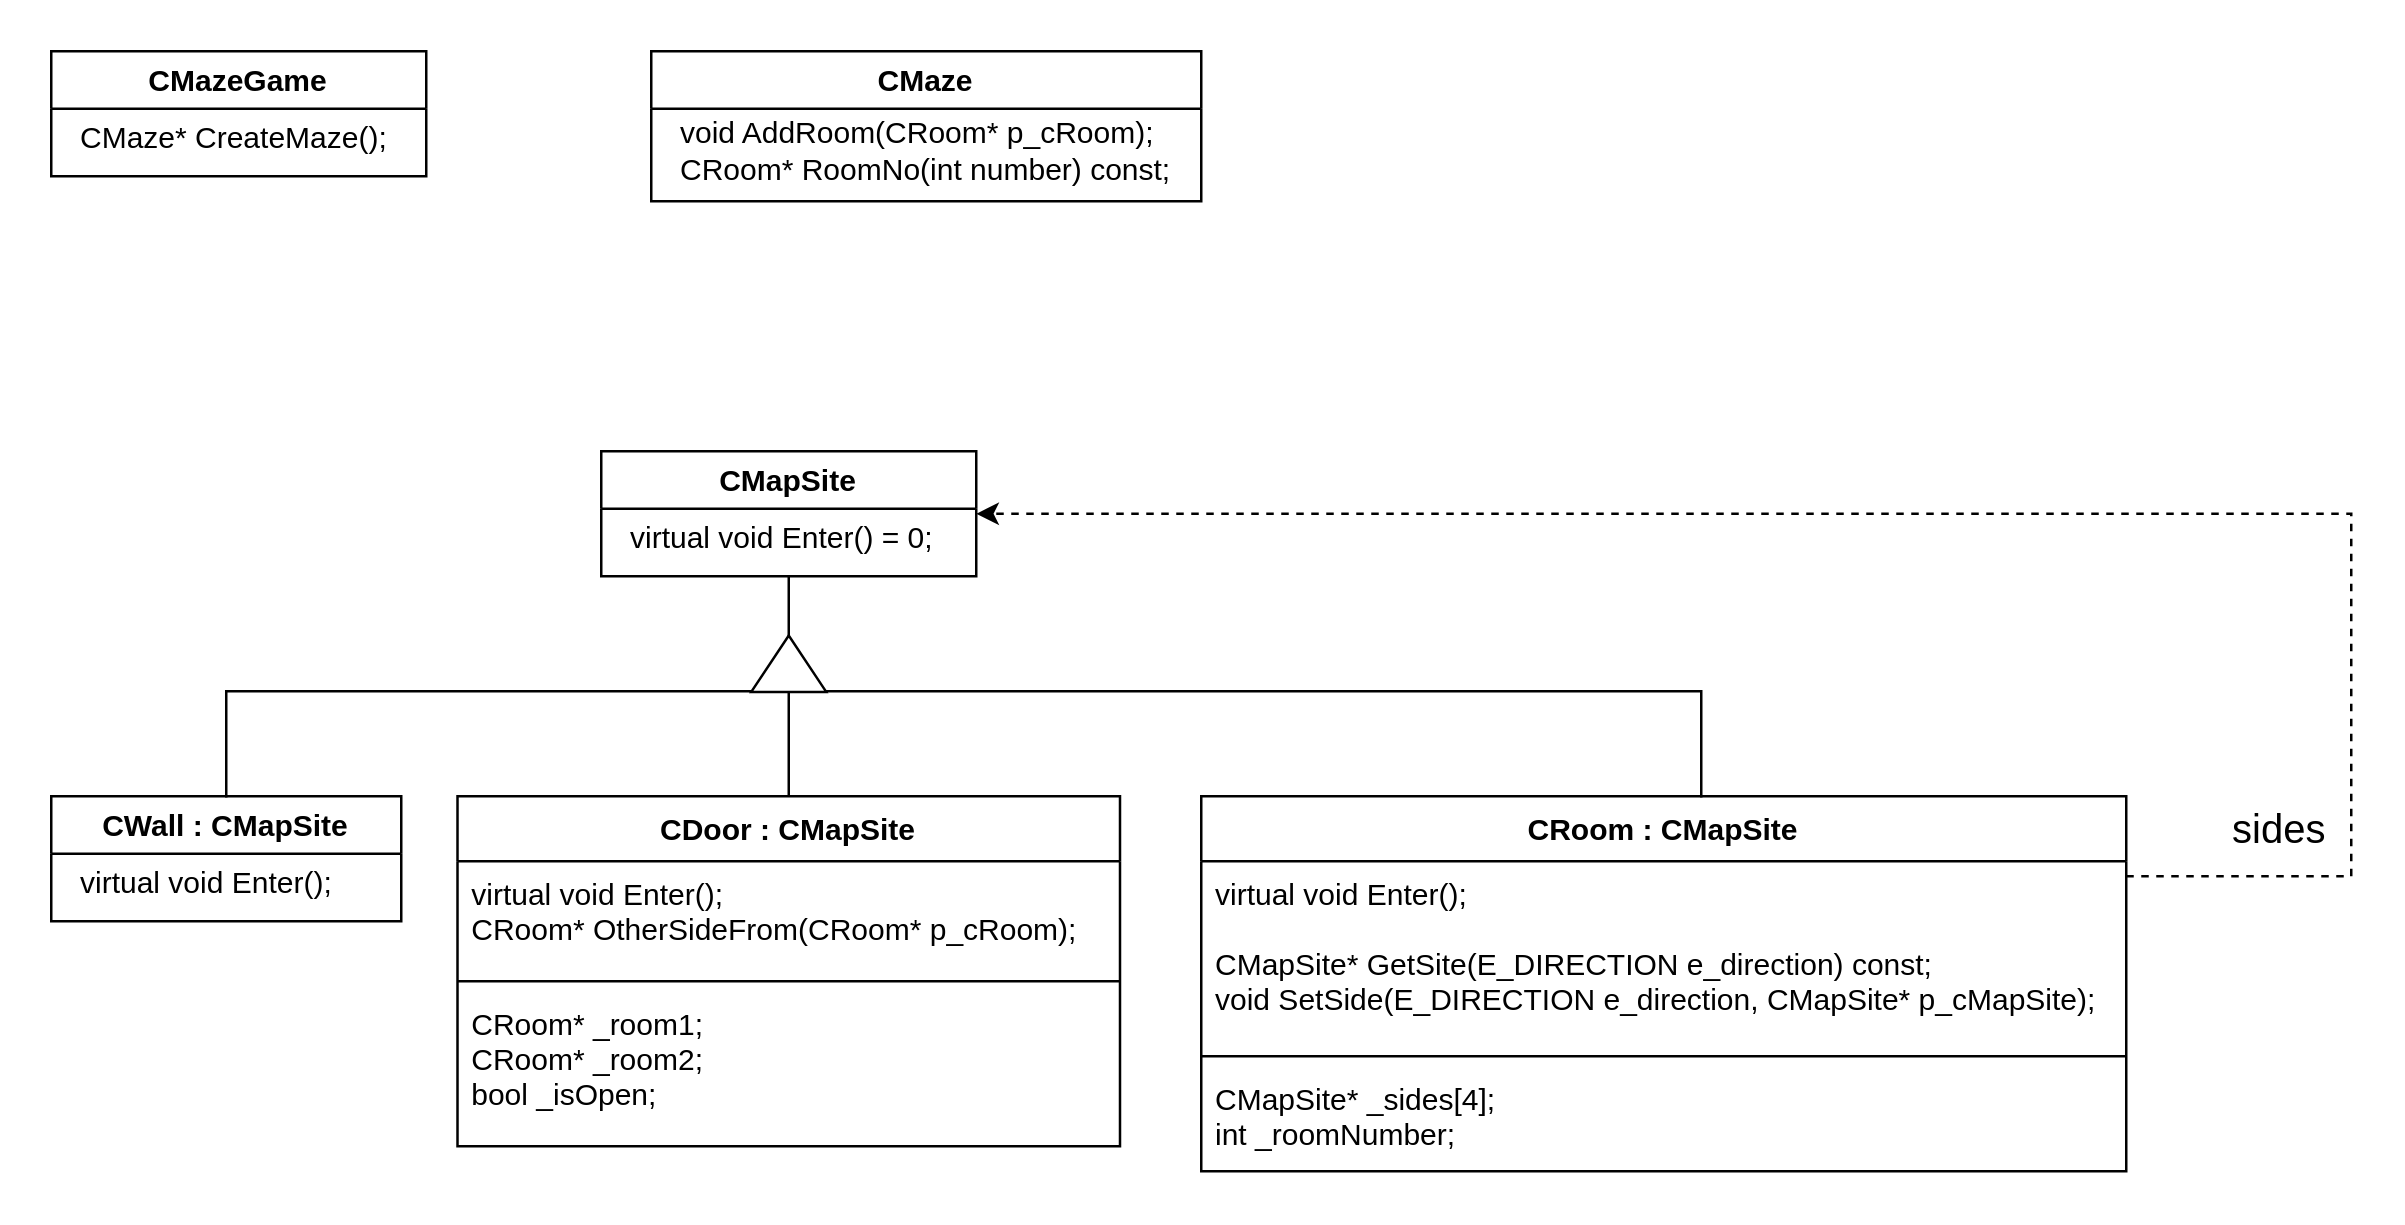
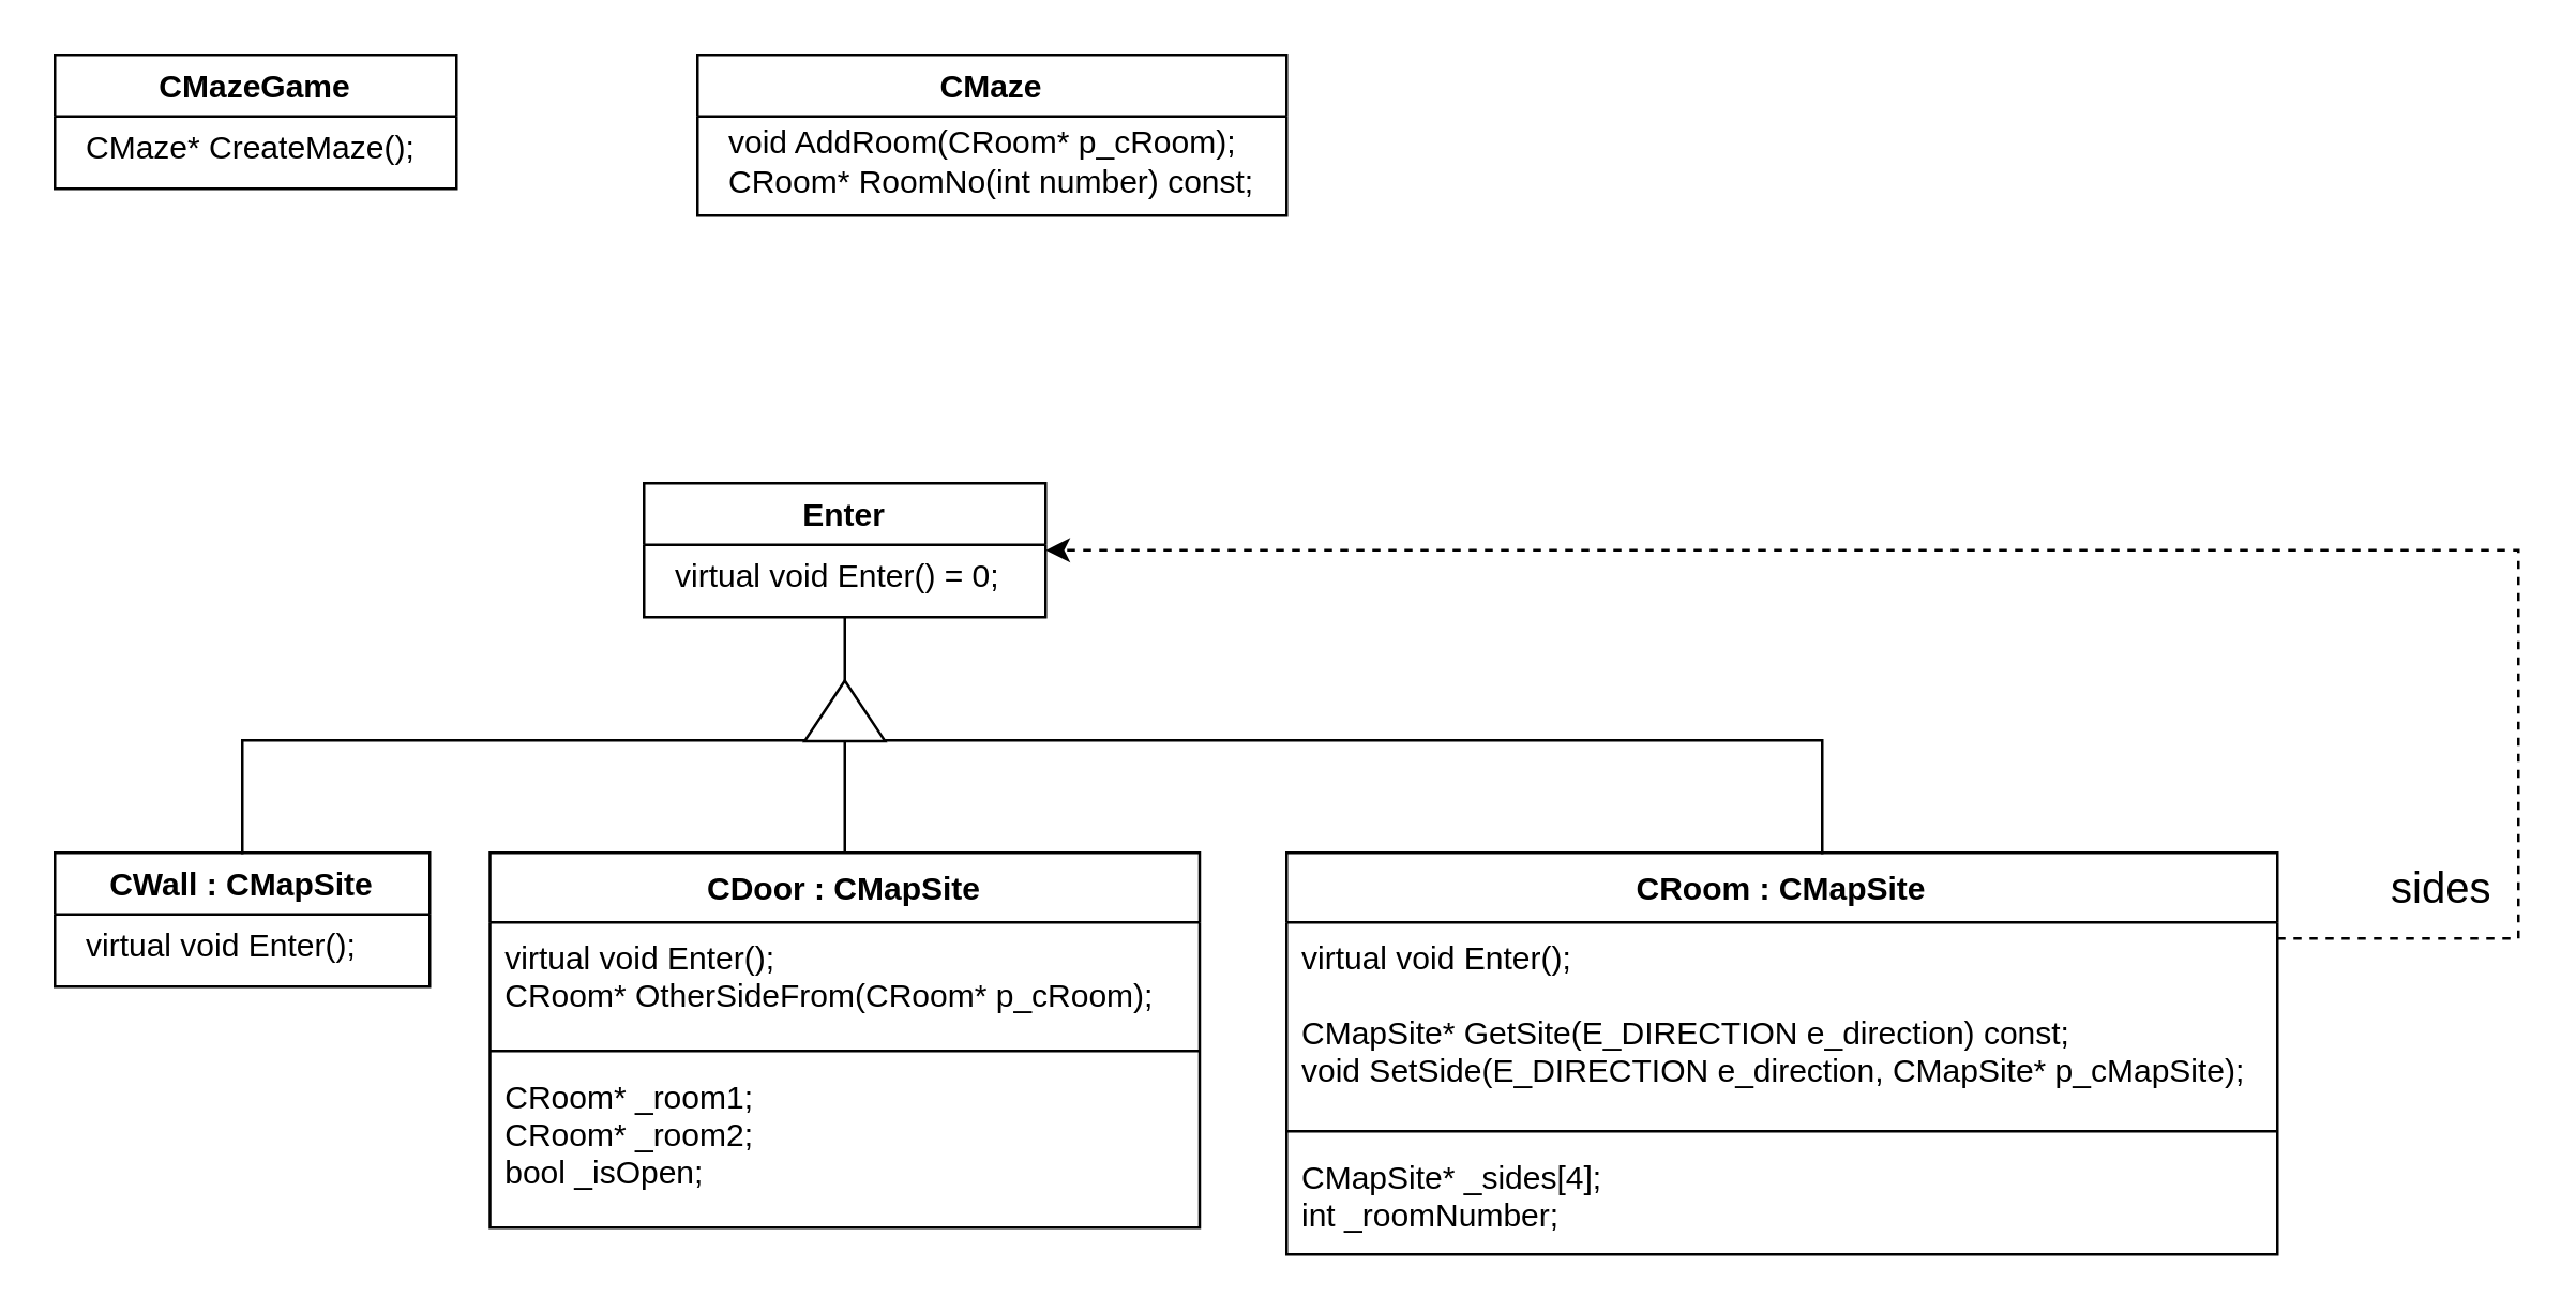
  <mxCell id="0" />
  <mxCell id="1" parent="0" />
  <mxCell id="2" value="CMaze" style="swimlane;" parent="1" vertex="1"><mxGeometry x="260" y="20" width="220" height="60" as="geometry" /></mxCell>
  <mxCell id="3" value="void AddRoom(CRoom* p_cRoom);&lt;br&gt;CRoom* RoomNo(int number) const;" style="text;html=1;align=left;verticalAlign=middle;resizable=0;points=[];autosize=1;" parent="2" vertex="1"><mxGeometry x="10" y="25" width="210" height="30" as="geometry" /></mxCell>
  <mxCell id="4" value="CMazeGame" style="swimlane;" parent="1" vertex="1"><mxGeometry x="20" y="20" width="150" height="50" as="geometry" /></mxCell>
  <mxCell id="5" value="CMaze* CreateMaze();" style="text;html=1;align=left;verticalAlign=middle;resizable=0;points=[];autosize=1;" parent="4" vertex="1"><mxGeometry x="10" y="25" width="140" height="20" as="geometry" /></mxCell>
- <mxCell id="6" value="CMapSite" style="swimlane;" parent="1" vertex="1"><mxGeometry x="240" y="180" width="150" height="50" as="geometry" /></mxCell>
+ <mxCell id="6" value="Enter" style="swimlane;" parent="1" vertex="1"><mxGeometry x="240" y="180" width="150" height="50" as="geometry" /></mxCell>
  <mxCell id="7" value="virtual void Enter() = 0;" style="text;html=1;align=left;verticalAlign=middle;resizable=0;points=[];autosize=1;" parent="6" vertex="1"><mxGeometry x="10" y="25" width="140" height="20" as="geometry" /></mxCell>
  <mxCell id="8" value="CWall : CMapSite" style="swimlane;" parent="1" vertex="1"><mxGeometry x="20" y="318" width="140" height="50" as="geometry" /></mxCell>
  <mxCell id="9" value="virtual void Enter();" style="text;html=1;align=left;verticalAlign=middle;resizable=0;points=[];autosize=1;" parent="8" vertex="1"><mxGeometry x="10" y="25" width="120" height="20" as="geometry" /></mxCell>
  <mxCell id="10" value="CDoor : CMapSite" style="swimlane;fontStyle=1;align=center;verticalAlign=top;childLayout=stackLayout;horizontal=1;startSize=26;horizontalStack=0;resizeParent=1;resizeParentMax=0;resizeLast=0;collapsible=1;marginBottom=0;" vertex="1" parent="1"><mxGeometry x="182.5" y="318" width="265" height="140" as="geometry" /></mxCell>
  <mxCell id="11" value="virtual void Enter();&#10;CRoom* OtherSideFrom(CRoom* p_cRoom);" style="text;strokeColor=none;fillColor=none;align=left;verticalAlign=top;spacingLeft=4;spacingRight=4;overflow=hidden;rotatable=0;points=[[0,0.5],[1,0.5]];portConstraint=eastwest;" vertex="1" parent="10"><mxGeometry y="26" width="265" height="44" as="geometry" /></mxCell>
  <mxCell id="12" value="" style="line;strokeWidth=1;fillColor=none;align=left;verticalAlign=middle;spacingTop=-1;spacingLeft=3;spacingRight=3;rotatable=0;labelPosition=right;points=[];portConstraint=eastwest;" vertex="1" parent="10"><mxGeometry y="70" width="265" height="8" as="geometry" /></mxCell>
  <mxCell id="13" value="CRoom* _room1;&#10;CRoom* _room2;&#10;bool _isOpen;" style="text;strokeColor=none;fillColor=none;align=left;verticalAlign=top;spacingLeft=4;spacingRight=4;overflow=hidden;rotatable=0;points=[[0,0.5],[1,0.5]];portConstraint=eastwest;" vertex="1" parent="10"><mxGeometry y="78" width="265" height="62" as="geometry" /></mxCell>
  <mxCell id="14" value="" style="edgeStyle=orthogonalEdgeStyle;rounded=0;orthogonalLoop=1;jettySize=auto;html=1;entryX=1;entryY=0.5;entryDx=0;entryDy=0;dashed=1;" edge="1" parent="1" source="16" target="6"><mxGeometry relative="1" as="geometry"><mxPoint x="930" y="393" as="targetPoint" /><Array as="points"><mxPoint x="940" y="350" /><mxPoint x="940" y="205" /></Array></mxGeometry></mxCell>
  <mxCell id="15" value="&lt;font style=&quot;font-size: 16px&quot;&gt;sides&lt;/font&gt;" style="text;html=1;align=center;verticalAlign=middle;resizable=0;points=[];labelBackgroundColor=#ffffff;" vertex="1" connectable="0" parent="14"><mxGeometry x="-0.747" y="4" relative="1" as="geometry"><mxPoint x="-26" y="-11" as="offset" /></mxGeometry></mxCell>
  <mxCell id="16" value="CRoom : CMapSite" style="swimlane;fontStyle=1;align=center;verticalAlign=top;childLayout=stackLayout;horizontal=1;startSize=26;horizontalStack=0;resizeParent=1;resizeParentMax=0;resizeLast=0;collapsible=1;marginBottom=0;" vertex="1" parent="1"><mxGeometry x="480" y="318" width="370" height="150" as="geometry" /></mxCell>
  <mxCell id="17" value="virtual void Enter();&#10;&#10;CMapSite* GetSite(E_DIRECTION e_direction) const;&#10;void SetSide(E_DIRECTION e_direction, CMapSite* p_cMapSite);" style="text;strokeColor=none;fillColor=none;align=left;verticalAlign=top;spacingLeft=4;spacingRight=4;overflow=hidden;rotatable=0;points=[[0,0.5],[1,0.5]];portConstraint=eastwest;" vertex="1" parent="16"><mxGeometry y="26" width="370" height="74" as="geometry" /></mxCell>
  <mxCell id="18" value="" style="line;strokeWidth=1;fillColor=none;align=left;verticalAlign=middle;spacingTop=-1;spacingLeft=3;spacingRight=3;rotatable=0;labelPosition=right;points=[];portConstraint=eastwest;" vertex="1" parent="16"><mxGeometry y="100" width="370" height="8" as="geometry" /></mxCell>
  <mxCell id="19" value="CMapSite* _sides[4];&#10;int _roomNumber;" style="text;strokeColor=none;fillColor=none;align=left;verticalAlign=top;spacingLeft=4;spacingRight=4;overflow=hidden;rotatable=0;points=[[0,0.5],[1,0.5]];portConstraint=eastwest;" vertex="1" parent="16"><mxGeometry y="108" width="370" height="42" as="geometry" /></mxCell>
  <mxCell id="20" value="" style="endArrow=none;html=1;entryX=0.5;entryY=1;entryDx=0;entryDy=0;exitX=0.5;exitY=0;exitDx=0;exitDy=0;" edge="1" parent="1" source="10" target="6"><mxGeometry width="50" height="50" relative="1" as="geometry"><mxPoint x="-260" y="720" as="sourcePoint" /><mxPoint x="-210" y="670" as="targetPoint" /></mxGeometry></mxCell>
  <mxCell id="21" value="" style="shape=partialRectangle;whiteSpace=wrap;html=1;bottom=1;right=1;left=1;top=0;fillColor=none;routingCenterX=-0.5;rotation=-180;" vertex="1" parent="1"><mxGeometry x="90" y="276" width="590" height="42" as="geometry" /></mxCell>
  <mxCell id="22" value="" style="triangle;whiteSpace=wrap;html=1;rotation=-90;" vertex="1" parent="1"><mxGeometry x="303.75" y="250" width="22.5" height="30" as="geometry" /></mxCell>
